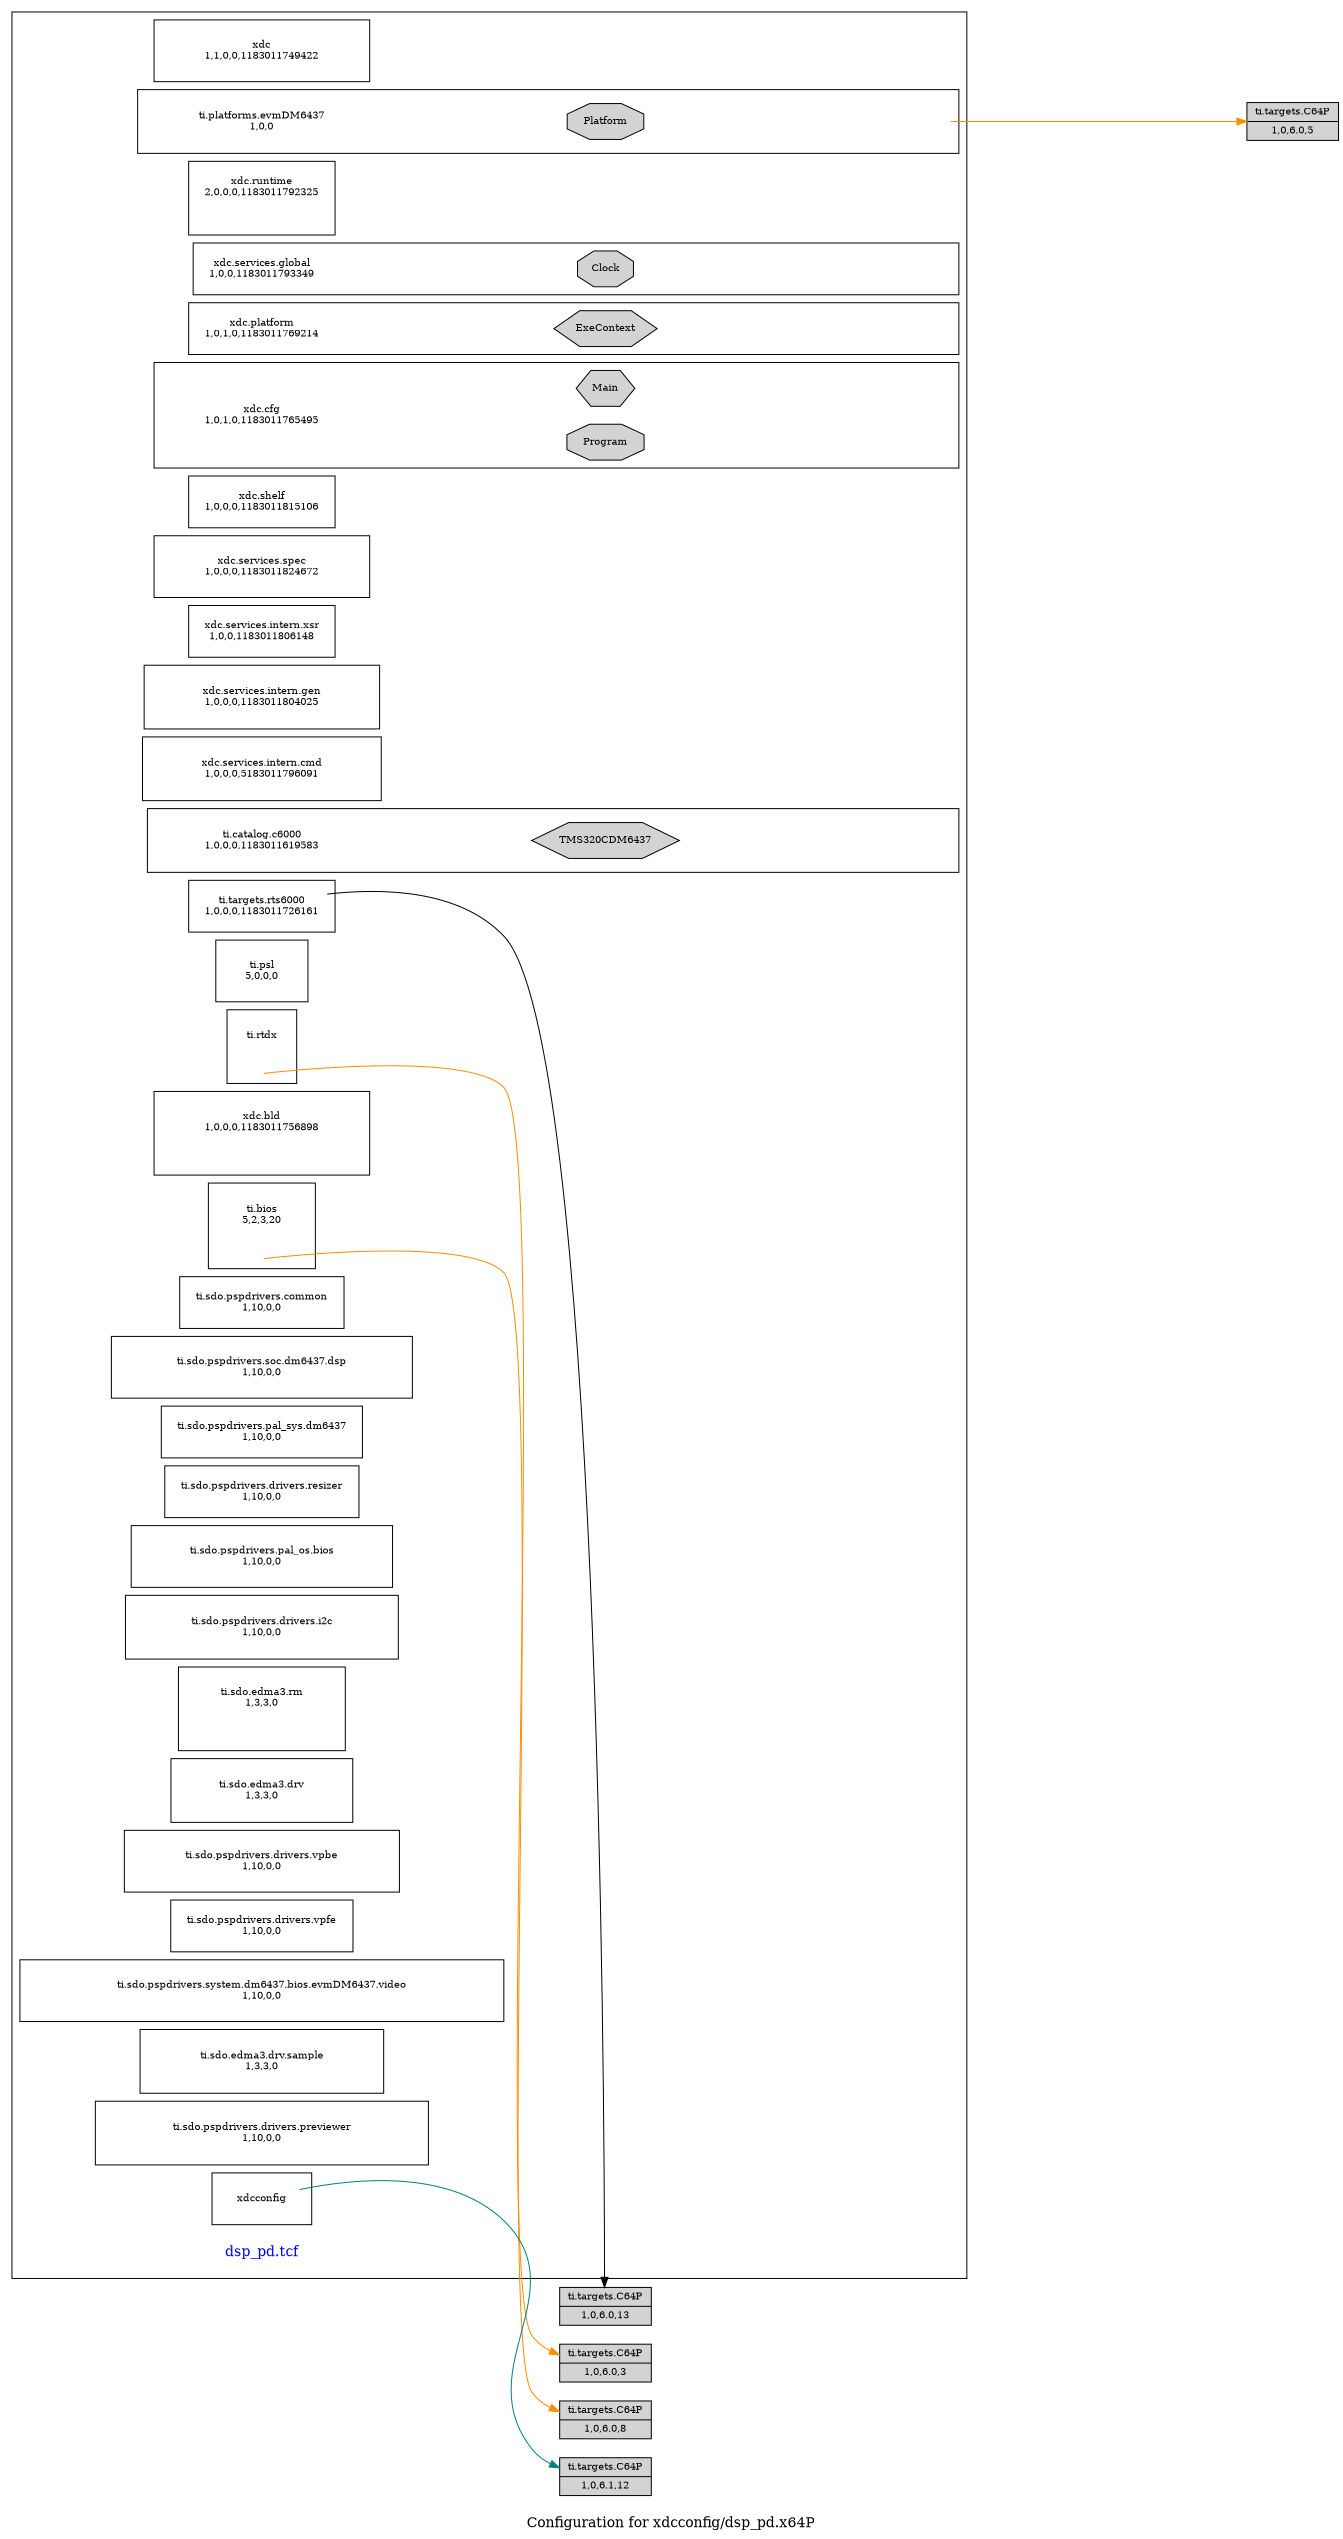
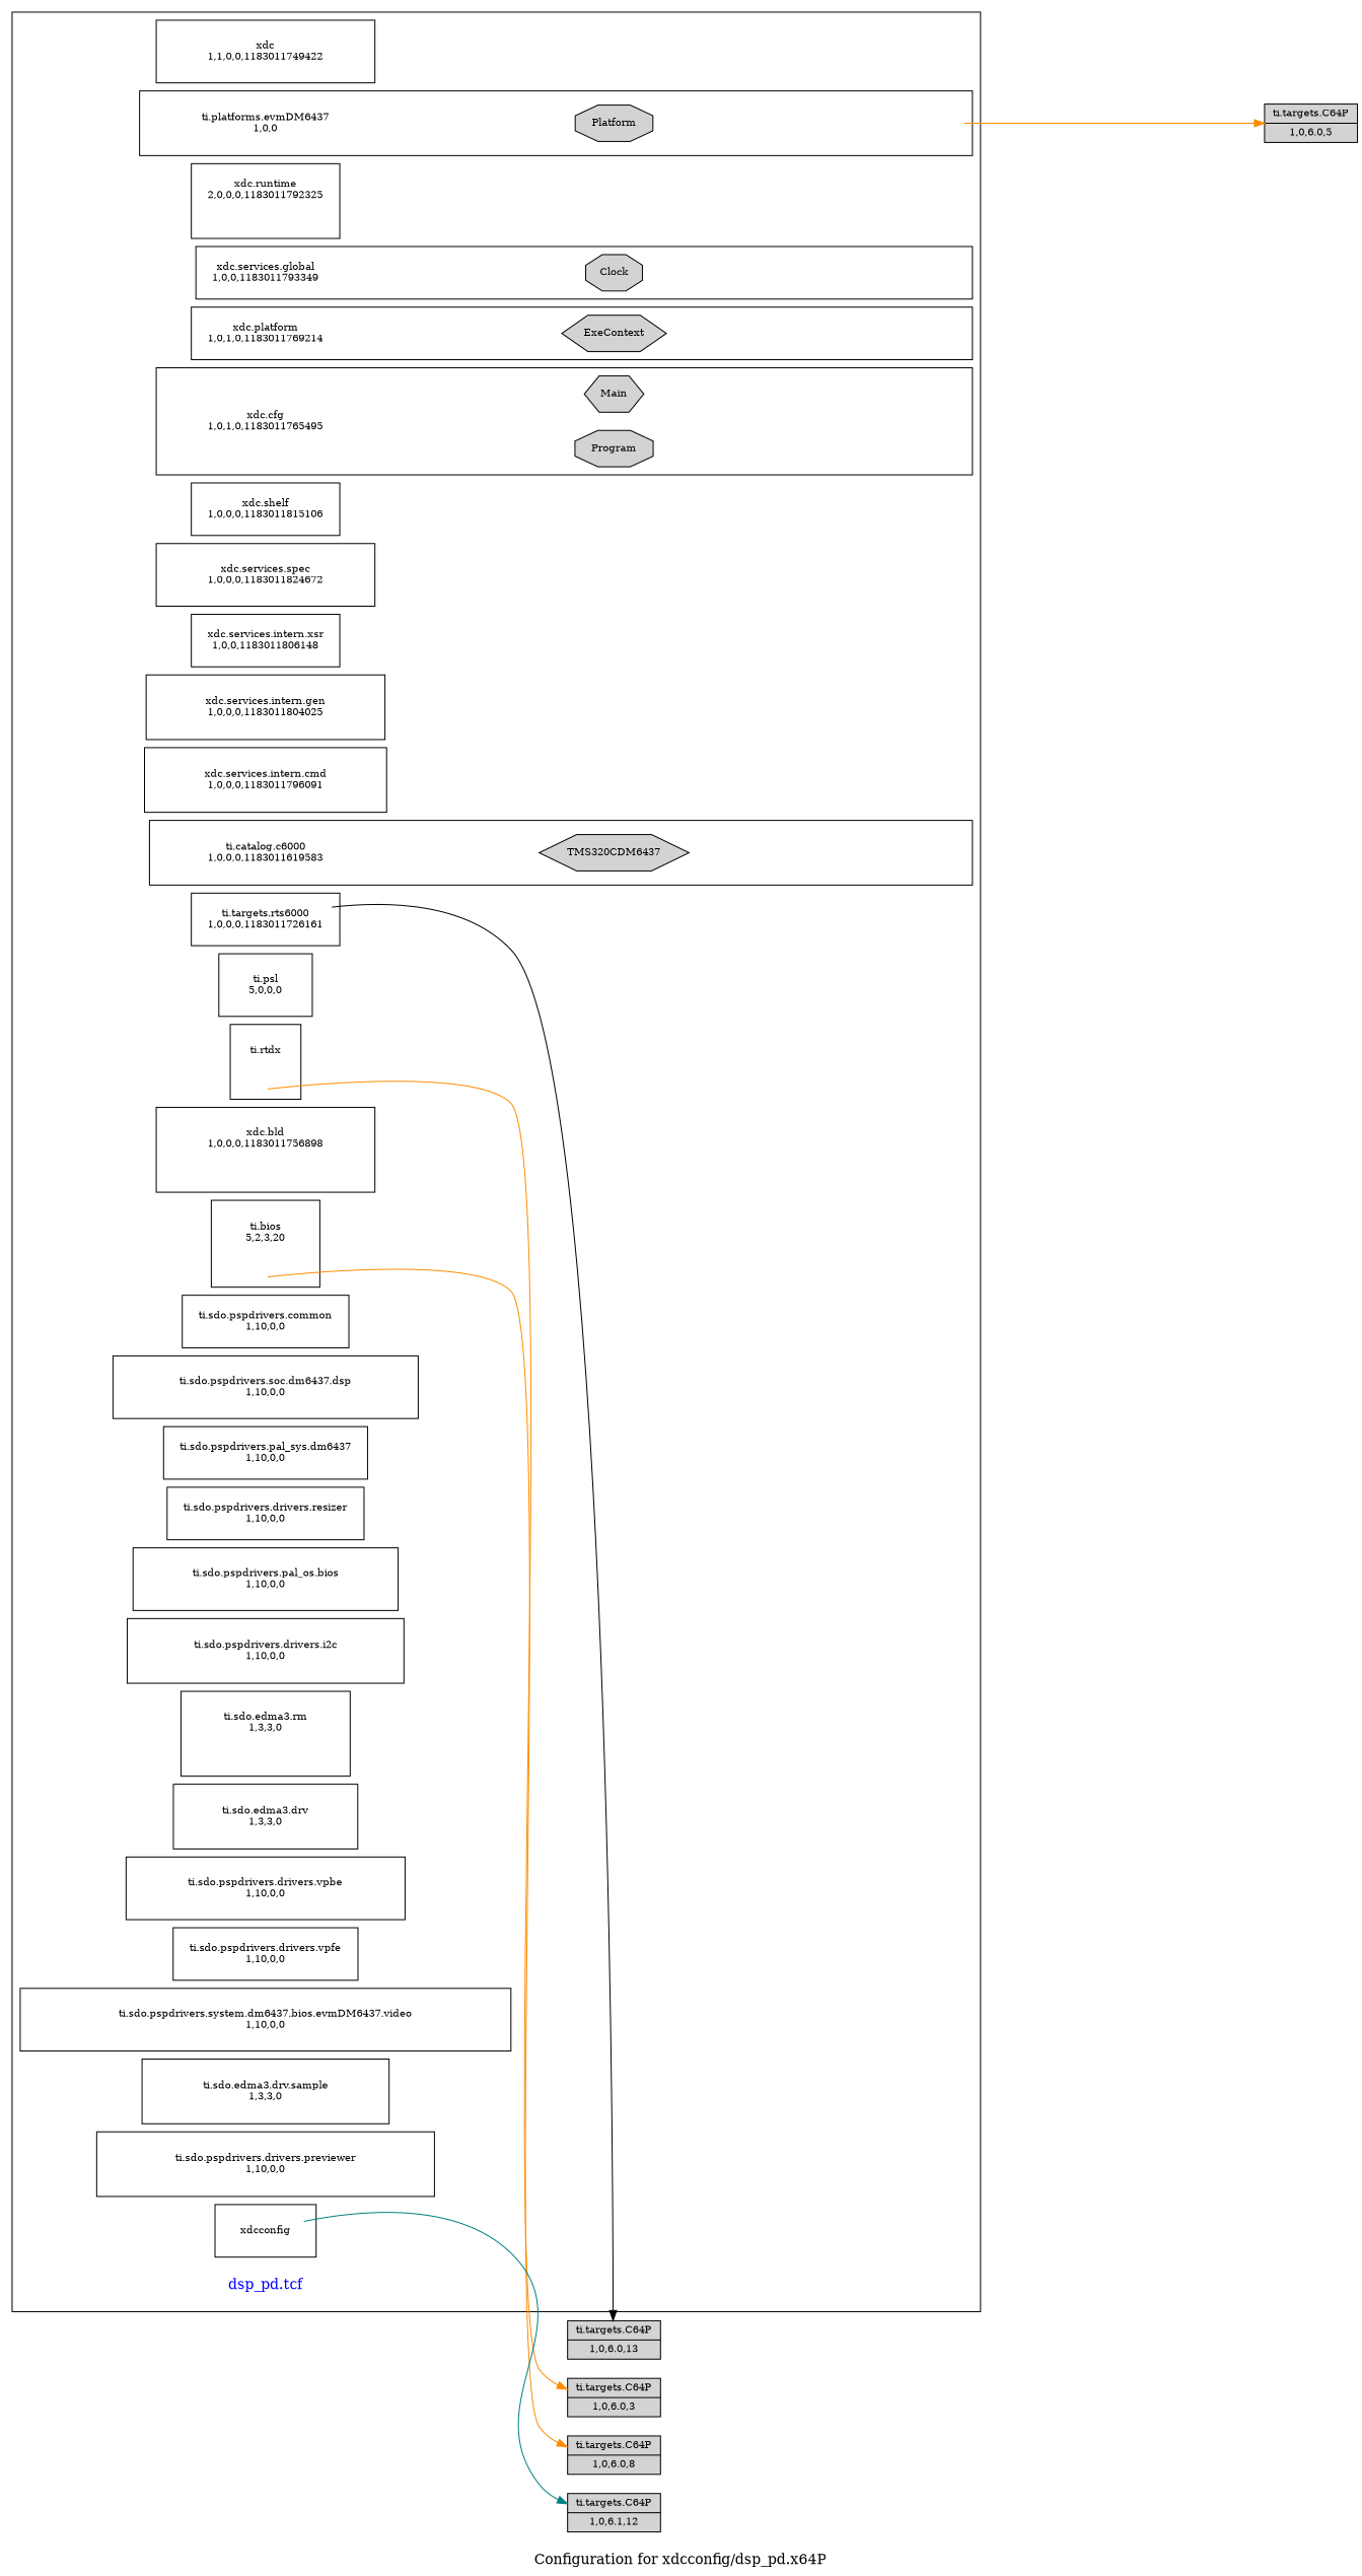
  digraph {
    compound=true
    concentrate=true
    label="\nConfiguration for xdcconfig/dsp_pd.x64P"
    rankdir=LR
    ranksep=".50 equally"
    node [color=white font=Helvetica fontcolor=black fontsize=10 shape=octagon]
    edge [style=invis]
    n1 [label="xdc\n1,1,0,0,1183011749422"]
    n2 [label="ti.platforms.evmDM6437\n1,0,0" shape=hexagon]
    n3 [fillcolor=lightgray label=Platform style=filled color=""]
    ti_platforms_evmDM6437__bot [shape=point style=invis color=""]
    n5 [label="xdc.runtime\n2,0,0,0,1183011792325" shape=folder]
    xdc_runtime__bot [shape=point style=invis color=""]
    n7 [label="xdc.services.global\n1,0,0,1183011793349" shape=folder]
    n8 [fillcolor=lightgray label=Clock style=filled color=""]
    xdc_services_global__bot [shape=point style=invis color=""]
    n10 [label="xdc.platform\n1,0,1,0,1183011769214" shape=folder]
    n11 [fillcolor=lightgray label=ExeContext shape=hexagon style=filled color=""]
    xdc_platform__bot [shape=point style=invis color=""]
    n13 [label="xdc.cfg\n1,0,1,0,1183011765495"]
    n14 [fillcolor=lightgray label=Program style=filled color=""]
    n15 [fillcolor=lightgray label=Main shape=hexagon style=filled color=""]
    xdc_cfg__bot [shape=point style=invis color=""]
    n17 [label="xdc.shelf\n1,0,0,0,1183011815106" shape=folder]
    n18 [label="xdc.services.spec\n1,0,0,0,1183011824672"]
    n19 [label="xdc.services.intern.xsr\n1,0,0,1183011806148" shape=folder]
    n20 [label="xdc.services.intern.gen\n1,0,0,0,1183011804025" shape=hexagon]
-   n21 [label="xdc.services.intern.cmd\n1,0,0,0,5183011796091" shape=hexagon]
+   n21 [label="xdc.services.intern.cmd\n1,0,0,0,1183011796091" shape=hexagon]
    n22 [label="ti.catalog.c6000\n1,0,0,0,1183011619583" shape=hexagon]
    n23 [fillcolor=lightgray label=TMS320CDM6437 shape=hexagon style=filled color=""]
    ti_catalog_c6000__bot [shape=point style=invis color=""]
    n25 [label="ti.targets.rts6000\n1,0,0,0,1183011726161" shape=folder]
    n26 [label="ti.psl\n5,0,0,0"]
    n27 [label="ti.rtdx\n" shape=folder]
    ti_rtdx__bot [shape=point style=invis color=""]
    n29 [label="xdc.bld\n1,0,0,0,1183011756898"]
    xdc_bld__bot [shape=point style=invis color=""]
    n31 [label="ti.bios\n5,2,3,20" shape=hexagon]
    ti_bios__bot [shape=point style=invis color=""]
    n33 [label="ti.sdo.pspdrivers.common\n1,10,0,0" shape=folder]
    n34 [label="ti.sdo.pspdrivers.soc.dm6437.dsp\n1,10,0,0"]
    n35 [label="ti.sdo.pspdrivers.pal_sys.dm6437\n1,10,0,0" shape=folder]
    n36 [label="ti.sdo.pspdrivers.drivers.resizer\n1,10,0,0" shape=folder]
    n37 [label="ti.sdo.pspdrivers.pal_os.bios\n1,10,0,0"]
    n38 [label="ti.sdo.pspdrivers.drivers.i2c\n1,10,0,0" shape=hexagon]
    n39 [label="ti.sdo.edma3.rm\n1,3,3,0"]
    ti_sdo_edma3_rm__bot [shape=point style=invis color=""]
    n41 [label="ti.sdo.edma3.drv\n1,3,3,0" shape=hexagon]
    n42 [label="ti.sdo.pspdrivers.drivers.vpbe\n1,10,0,0"]
    n43 [label="ti.sdo.pspdrivers.drivers.vpfe\n1,10,0,0" shape=folder]
    n44 [label="ti.sdo.pspdrivers.system.dm6437.bios.evmDM6437.video\n1,10,0,0"]
    n45 [label="ti.sdo.edma3.drv.sample\n1,3,3,0" shape=hexagon]
    n46 [label="ti.sdo.pspdrivers.drivers.previewer\n1,10,0,0" shape=hexagon]
    n47 [label="xdcconfig\n"]
    n48 [fontcolor=blue fontsize=14 label="dsp_pd.tcf" shape=folder]
    n49 [fillcolor=lightgrey label="ti.targets.C64P|1,0,6.0,5" shape=record style=filled color=""]
    n50 [fillcolor=lightgrey label="ti.targets.C64P|1,0,6.0,13" shape=record style=filled color=""]
    n51 [fillcolor=lightgrey label="ti.targets.C64P|1,0,6.0,3" shape=record style=filled color=""]
    n52 [fillcolor=lightgrey label="ti.targets.C64P|1,0,6.0,8" shape=record style=filled color=""]
    n53 [fillcolor=lightgrey label="ti.targets.C64P|1,0,6.1,12" shape=record style=filled color=""]
    subgraph cluster_1 {
      label=""
      n48
      subgraph cluster_2 {
        label=""
        n1
      }
      subgraph cluster_3 {
        label=""
        n2
        n3
        ti_platforms_evmDM6437__bot
      }
      subgraph cluster_4 {
        label=""
        n5
        xdc_runtime__bot
      }
      subgraph cluster_5 {
        label=""
        n7
        n8
        xdc_services_global__bot
      }
      subgraph cluster_6 {
        label=""
        n10
        n11
        xdc_platform__bot
      }
      subgraph cluster_7 {
        label=""
        n13
        n14
        n15
        xdc_cfg__bot
      }
      subgraph cluster_8 {
        label=""
        n17
      }
      subgraph cluster_9 {
        label=""
        n18
      }
      subgraph cluster_10 {
        label=""
        n19
      }
      subgraph cluster_11 {
        label=""
        n20
      }
      subgraph cluster_12 {
        label=""
        n21
      }
      subgraph cluster_13 {
        label=""
        n22
        n23
        ti_catalog_c6000__bot
      }
      subgraph cluster_14 {
        label=""
        n25
      }
      subgraph cluster_15 {
        label=""
        n26
      }
      subgraph cluster_16 {
        label=""
        n27
        ti_rtdx__bot
      }
      subgraph cluster_17 {
        label=""
        n29
        xdc_bld__bot
      }
      subgraph cluster_18 {
        label=""
        n31
        ti_bios__bot
      }
      subgraph cluster_19 {
        label=""
        n33
      }
      subgraph cluster_20 {
        label=""
        n34
      }
      subgraph cluster_21 {
        label=""
        n35
      }
      subgraph cluster_22 {
        label=""
        n36
      }
      subgraph cluster_23 {
        label=""
        n37
      }
      subgraph cluster_24 {
        label=""
        n38
      }
      subgraph cluster_25 {
        label=""
        n39
        ti_sdo_edma3_rm__bot
      }
      subgraph cluster_26 {
        label=""
        n41
      }
      subgraph cluster_27 {
        label=""
        n42
      }
      subgraph cluster_28 {
        label=""
        n43
      }
      subgraph cluster_29 {
        label=""
        n44
      }
      subgraph cluster_30 {
        label=""
        n45
      }
      subgraph cluster_31 {
        label=""
        n46
      }
      subgraph cluster_32 {
        label=""
        n47
      }
    }
    n2 -> n3
    n3 -> ti_platforms_evmDM6437__bot
    ti_platforms_evmDM6437__bot -> n49 [color=darkorange style=""]
    n7 -> n8
    n8 -> xdc_services_global__bot
    n10 -> n11
    n11 -> xdc_platform__bot
    n13 -> n14
    n13 -> n15
    n14 -> xdc_cfg__bot
    n15 -> xdc_cfg__bot
    n22 -> n23
    n23 -> ti_catalog_c6000__bot
    n25 -> n50 [color=black style=""]
    ti_rtdx__bot -> n51 [color=darkorange style=""]
    ti_bios__bot -> n52 [color=darkorange style=""]
    n47 -> n53 [color=teal style=""]
  }
